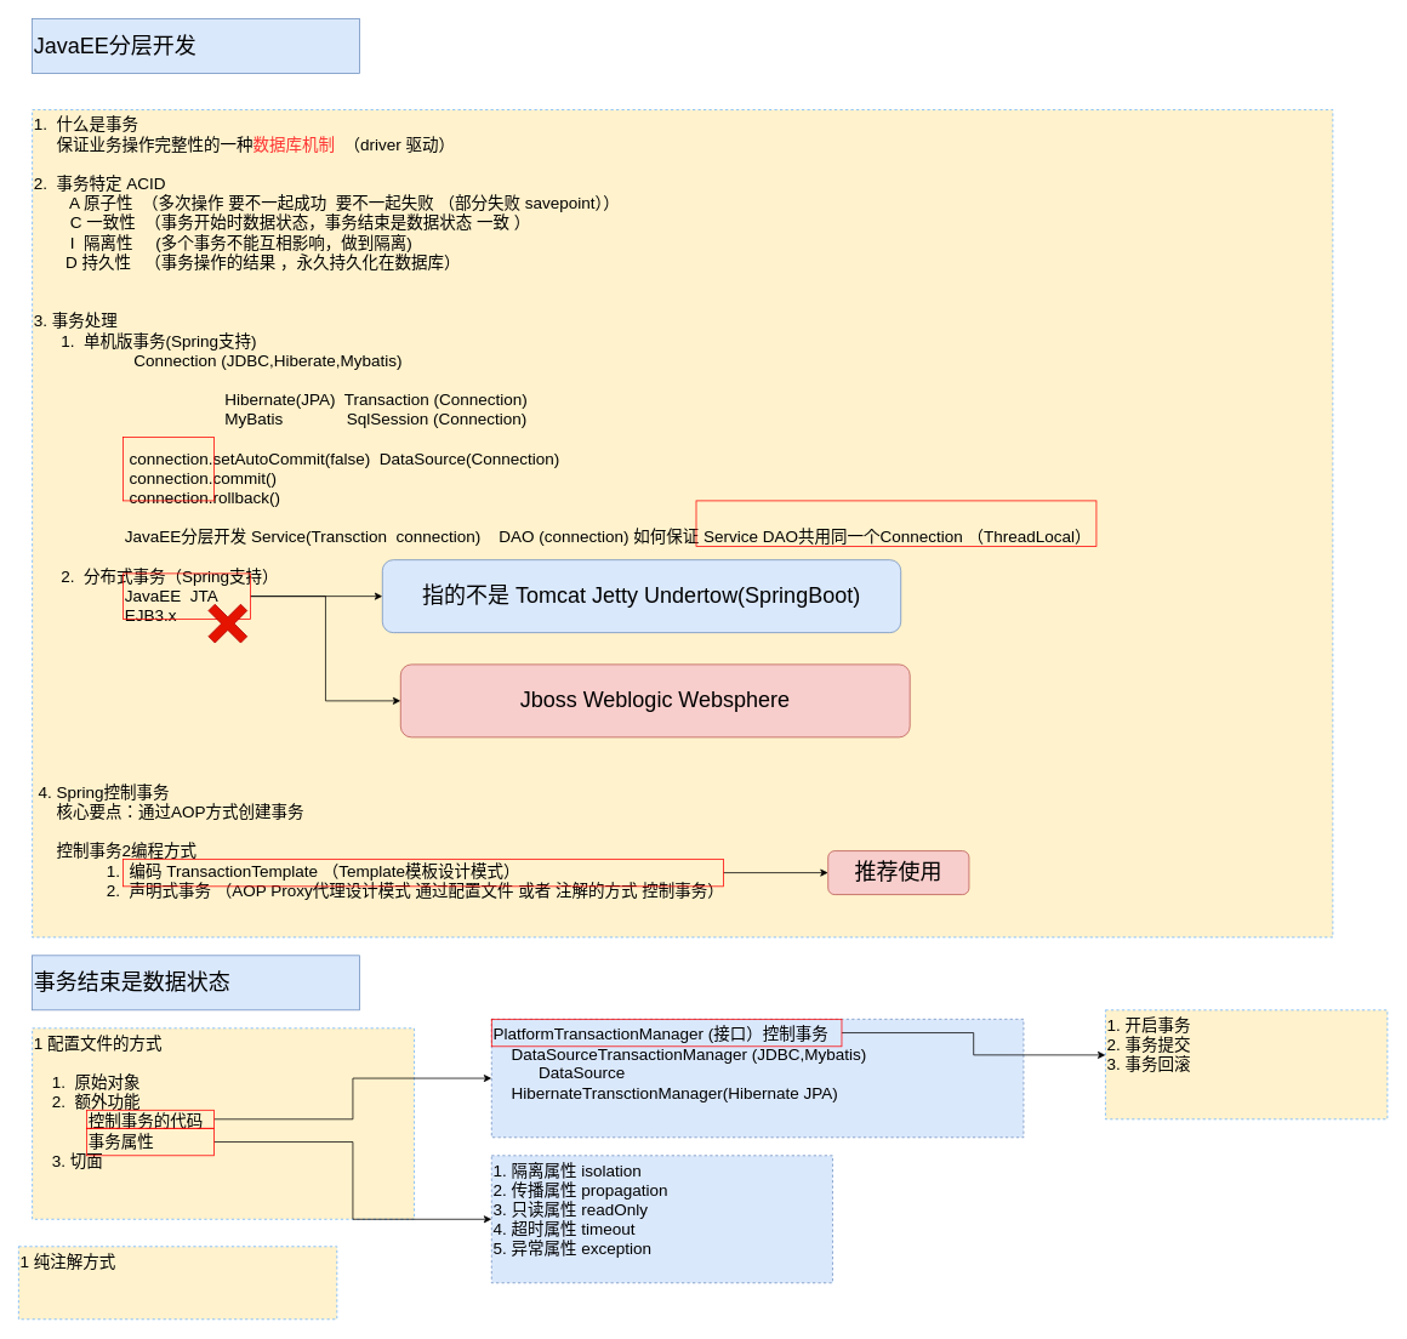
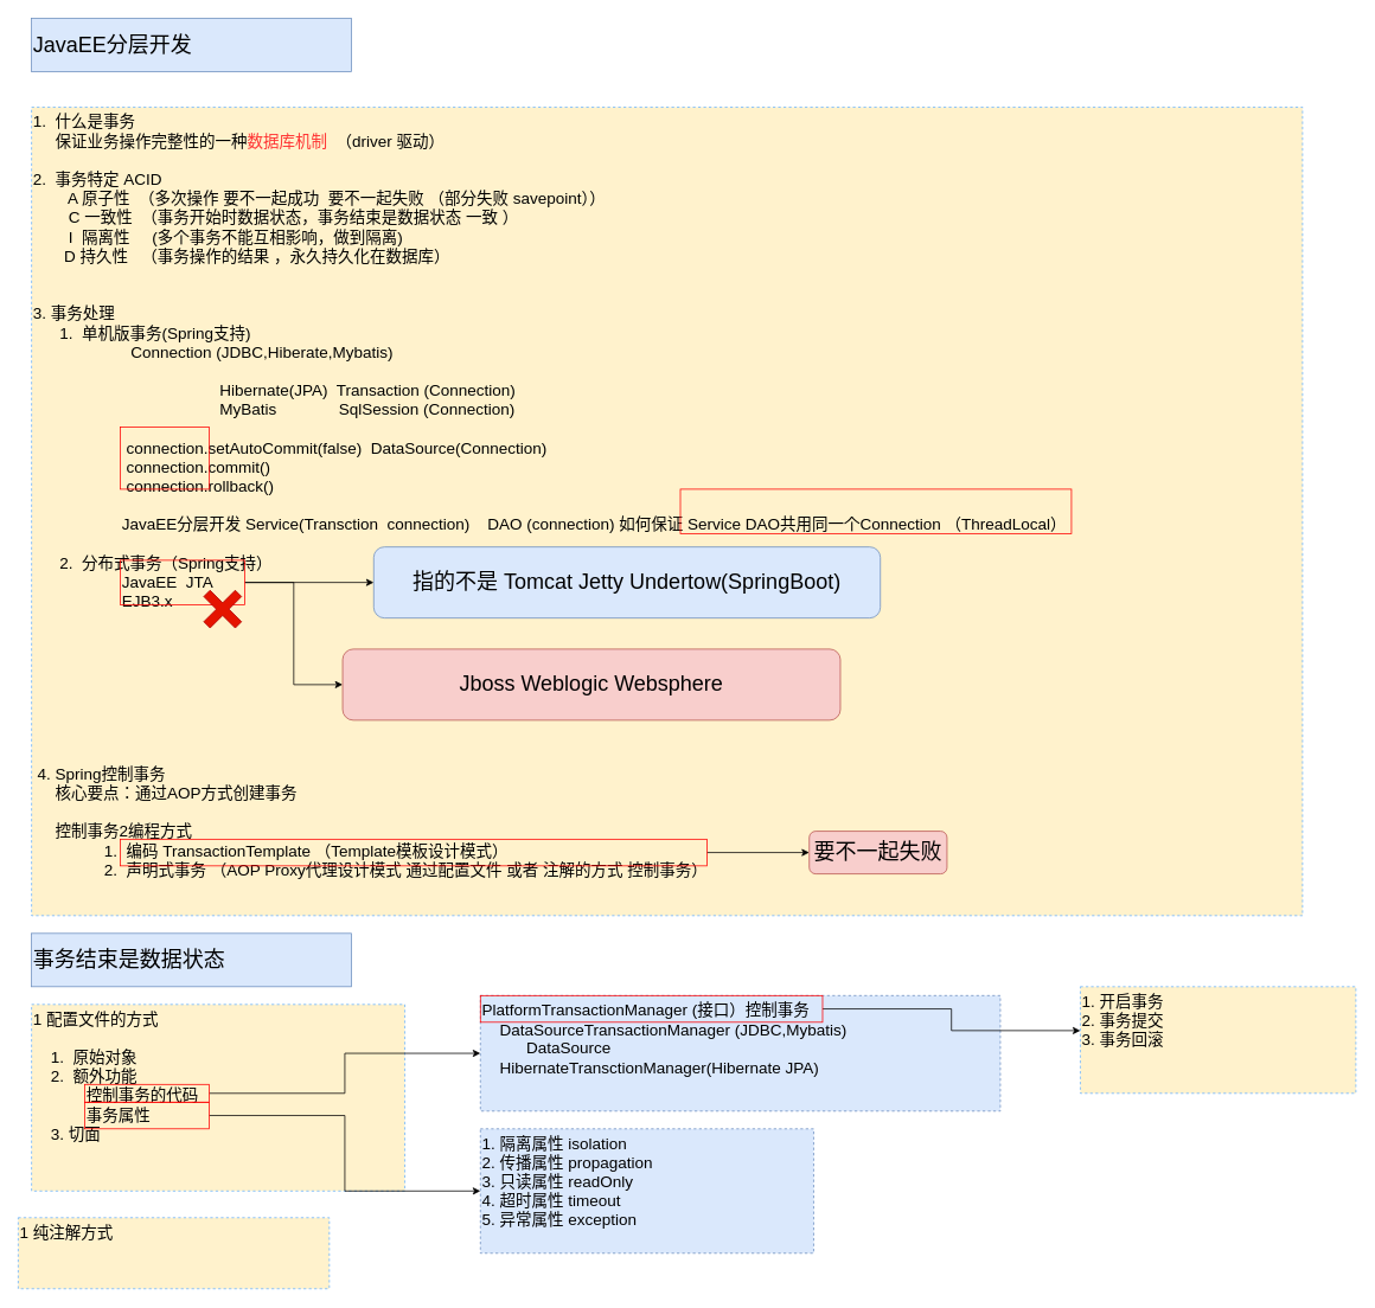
  <mxCell id="0" />
  <mxCell id="1" parent="0" />
  <mxCell id="2" value="JavaEE分层开发" style="text;html=1;strokeColor=#6c8ebf;fillColor=#dae8fc;align=left;verticalAlign=middle;whiteSpace=wrap;rounded=0;fontSize=24;" vertex="1" parent="1"><mxGeometry x="35" y="20" width="360" height="60" as="geometry" /></mxCell>
  <mxCell id="3" value="1.&amp;nbsp; 什么是事务&amp;nbsp;&lt;br&gt;&amp;nbsp; &amp;nbsp; &amp;nbsp;保证业务操作完整性的一种&lt;font color=&quot;#ff3333&quot;&gt;数据库机制&lt;/font&gt;&amp;nbsp; （driver 驱动）&lt;br&gt;&lt;br&gt;2.&amp;nbsp; 事务特定 ACID&lt;br&gt;&amp;nbsp; &amp;nbsp; &amp;nbsp; &amp;nbsp; A 原子性&amp;nbsp; （多次操作 要不一起成功&amp;nbsp; 要不一起失败 （部分失败 savepoint））&lt;br&gt;&amp;nbsp; &amp;nbsp; &amp;nbsp; &amp;nbsp; C 一致性&amp;nbsp; （事务开始时数据状态，事务结束是数据状态 一致 ）&lt;br&gt;&amp;nbsp; &amp;nbsp; &amp;nbsp; &amp;nbsp; I&amp;nbsp; 隔离性&amp;nbsp; &amp;nbsp; &amp;nbsp;(多个事务不能互相影响，做到隔离)&lt;br&gt;&amp;nbsp; &amp;nbsp; &amp;nbsp; &amp;nbsp;D 持久性&amp;nbsp; &amp;nbsp;（事务操作的结果 ，永久持久化在数据库）&lt;br&gt;&lt;br&gt;&lt;br&gt;3. 事务处理&amp;nbsp;&lt;br&gt;&amp;nbsp; &amp;nbsp; &amp;nbsp; 1.&amp;nbsp; 单机版事务(Spring支持)&amp;nbsp; &amp;nbsp;&amp;nbsp;&lt;br&gt;&amp;nbsp; &amp;nbsp; &amp;nbsp; &amp;nbsp; &amp;nbsp; &amp;nbsp; &amp;nbsp; &amp;nbsp; &amp;nbsp; &amp;nbsp; &amp;nbsp; Connection (JDBC,Hiberate,Mybatis)&lt;br&gt;&lt;br&gt;&amp;nbsp; &amp;nbsp; &amp;nbsp; &amp;nbsp; &amp;nbsp; &amp;nbsp; &amp;nbsp; &amp;nbsp; &amp;nbsp; &amp;nbsp; &amp;nbsp; &amp;nbsp; &amp;nbsp; &amp;nbsp; &amp;nbsp; &amp;nbsp; &amp;nbsp; &amp;nbsp; &amp;nbsp; &amp;nbsp; &amp;nbsp; Hibernate(JPA)&amp;nbsp; Transaction (Connection)&lt;br&gt;&amp;nbsp; &amp;nbsp; &amp;nbsp; &amp;nbsp; &amp;nbsp; &amp;nbsp; &amp;nbsp; &amp;nbsp; &amp;nbsp; &amp;nbsp; &amp;nbsp; &amp;nbsp; &amp;nbsp; &amp;nbsp; &amp;nbsp; &amp;nbsp; &amp;nbsp; &amp;nbsp; &amp;nbsp; &amp;nbsp; &amp;nbsp; MyBatis&amp;nbsp; &amp;nbsp; &amp;nbsp; &amp;nbsp; &amp;nbsp; &amp;nbsp; &amp;nbsp; SqlSession (Connection)&lt;br&gt;&lt;br&gt;&amp;nbsp; &amp;nbsp; &amp;nbsp; &amp;nbsp; &amp;nbsp; &amp;nbsp; &amp;nbsp; &amp;nbsp; &amp;nbsp; &amp;nbsp; &amp;nbsp;connection.setAutoCommit(false)&amp;nbsp; DataSource(Connection)&lt;br&gt;&amp;nbsp; &amp;nbsp; &amp;nbsp; &amp;nbsp; &amp;nbsp; &amp;nbsp; &amp;nbsp; &amp;nbsp; &amp;nbsp; &amp;nbsp; &amp;nbsp;connection.commit()&lt;br&gt;&amp;nbsp; &amp;nbsp; &amp;nbsp; &amp;nbsp; &amp;nbsp; &amp;nbsp; &amp;nbsp; &amp;nbsp; &amp;nbsp; &amp;nbsp; &amp;nbsp;connection.rollback()&lt;br&gt;&lt;br&gt;&amp;nbsp; &amp;nbsp; &amp;nbsp; &amp;nbsp; &amp;nbsp; &amp;nbsp; &amp;nbsp; &amp;nbsp; &amp;nbsp; &amp;nbsp; JavaEE分层开发 Service(Transction&amp;nbsp; connection)&amp;nbsp; &amp;nbsp; DAO (connection) 如何保证 Service DAO共用同一个Connection （ThreadLocal）&lt;br&gt;&lt;br&gt;&amp;nbsp; &amp;nbsp; &amp;nbsp; 2.&amp;nbsp; 分布式事务（Spring支持）&lt;br&gt;&amp;nbsp; &amp;nbsp; &amp;nbsp; &amp;nbsp; &amp;nbsp; &amp;nbsp; &amp;nbsp; &amp;nbsp; &amp;nbsp; &amp;nbsp; JavaEE&amp;nbsp; JTA&lt;br&gt;&amp;nbsp; &amp;nbsp; &amp;nbsp; &amp;nbsp; &amp;nbsp; &amp;nbsp; &amp;nbsp; &amp;nbsp; &amp;nbsp; &amp;nbsp; EJB3.x&lt;br&gt;&lt;br&gt;&lt;br&gt;&lt;br&gt;&lt;br&gt;&lt;br&gt;&lt;br&gt;&lt;br&gt;&lt;br&gt;&amp;nbsp;4. Spring控制事务&amp;nbsp;&lt;br&gt;&amp;nbsp; &amp;nbsp; &amp;nbsp;核心要点：通过AOP方式创建事务&amp;nbsp;&lt;br&gt;&amp;nbsp;&amp;nbsp;&lt;br&gt;&amp;nbsp; &amp;nbsp; &amp;nbsp;控制事务2编程方式&amp;nbsp;&lt;br&gt;&amp;nbsp; &amp;nbsp; &amp;nbsp; &amp;nbsp; &amp;nbsp; &amp;nbsp; &amp;nbsp; &amp;nbsp; 1.&amp;nbsp; 编码 TransactionTemplate （Template模板设计模式）&lt;br&gt;&amp;nbsp; &amp;nbsp; &amp;nbsp; &amp;nbsp; &amp;nbsp; &amp;nbsp; &amp;nbsp; &amp;nbsp; 2.&amp;nbsp; 声明式事务 （AOP Proxy代理设计模式 通过配置文件 或者 注解的方式 控制事务）" style="text;html=1;strokeColor=#66B2FF;fillColor=#fff2cc;align=left;verticalAlign=top;whiteSpace=wrap;rounded=0;fontSize=18;dashed=1;shadow=0;glass=0;" vertex="1" parent="1"><mxGeometry x="35" y="120" width="1430" height="910" as="geometry" /></mxCell>
  <mxCell id="4" style="edgeStyle=orthogonalEdgeStyle;rounded=0;orthogonalLoop=1;jettySize=auto;html=1;exitX=1;exitY=0.5;exitDx=0;exitDy=0;entryX=0;entryY=0.5;entryDx=0;entryDy=0;" edge="1" parent="1" source="6" target="7"><mxGeometry relative="1" as="geometry" /></mxCell>
  <mxCell id="5" style="edgeStyle=orthogonalEdgeStyle;rounded=0;orthogonalLoop=1;jettySize=auto;html=1;exitX=1;exitY=0.5;exitDx=0;exitDy=0;entryX=0;entryY=0.5;entryDx=0;entryDy=0;" edge="1" parent="1" source="6" target="8"><mxGeometry relative="1" as="geometry" /></mxCell>
  <mxCell id="6" value="" style="text;html=1;align=left;verticalAlign=top;whiteSpace=wrap;rounded=0;fontSize=24;shadow=0;glass=0;strokeColor=#FF0000;" vertex="1" parent="1"><mxGeometry x="135" y="630" width="140" height="50" as="geometry" /></mxCell>
  <mxCell id="7" value="指的不是 Tomcat Jetty Undertow(SpringBoot)" style="text;html=1;strokeColor=#6c8ebf;fillColor=#dae8fc;align=center;verticalAlign=middle;whiteSpace=wrap;rounded=1;fontSize=24;" vertex="1" parent="1"><mxGeometry x="420" y="615" width="570" height="80" as="geometry" /></mxCell>
- <mxCell id="8" value="Jboss Weblogic Websphere" style="text;html=1;strokeColor=#b85450;fillColor=#f8cecc;align=center;verticalAlign=middle;whiteSpace=wrap;rounded=1;fontSize=24;" vertex="1" parent="1"><mxGeometry x="440" y="730" width="560" height="80" as="geometry" /></mxCell>
+ <mxCell id="8" value="Jboss Weblogic Websphere" style="text;html=1;strokeColor=#b85450;fillColor=#f8cecc;align=center;verticalAlign=middle;whiteSpace=wrap;rounded=1;fontSize=24;" vertex="1" parent="1"><mxGeometry x="385" y="730" width="560" height="80" as="geometry" /></mxCell>
  <mxCell id="9" value="" style="shape=cross;whiteSpace=wrap;html=1;rotation=45;fillColor=#e51400;strokeColor=#B20000;fontColor=#ffffff;" vertex="1" parent="1"><mxGeometry x="225" y="660" width="50" height="50" as="geometry" /></mxCell>
  <mxCell id="10" value="" style="text;html=1;align=left;verticalAlign=top;whiteSpace=wrap;rounded=0;fontSize=24;shadow=0;glass=0;strokeColor=#FF0000;" vertex="1" parent="1"><mxGeometry x="135" y="480" width="100" height="70" as="geometry" /></mxCell>
  <mxCell id="11" value="" style="text;html=1;align=left;verticalAlign=top;whiteSpace=wrap;rounded=0;fontSize=24;shadow=0;glass=0;strokeColor=#FF0000;" vertex="1" parent="1"><mxGeometry x="765" y="550" width="440" height="50" as="geometry" /></mxCell>
  <mxCell id="12" style="edgeStyle=orthogonalEdgeStyle;rounded=0;orthogonalLoop=1;jettySize=auto;html=1;exitX=1;exitY=0.5;exitDx=0;exitDy=0;entryX=0;entryY=0.5;entryDx=0;entryDy=0;" edge="1" parent="1" source="13" target="14"><mxGeometry relative="1" as="geometry" /></mxCell>
  <mxCell id="13" value="" style="text;html=1;align=left;verticalAlign=top;whiteSpace=wrap;rounded=0;fontSize=24;shadow=0;glass=0;strokeColor=#FF0000;" vertex="1" parent="1"><mxGeometry x="135" y="944" width="660" height="30" as="geometry" /></mxCell>
- <mxCell id="14" value="推荐使用" style="text;html=1;strokeColor=#b85450;fillColor=#f8cecc;align=center;verticalAlign=middle;whiteSpace=wrap;rounded=1;fontSize=24;" vertex="1" parent="1"><mxGeometry x="910" y="935" width="155" height="48" as="geometry" /></mxCell>
+ <mxCell id="14" value="要不一起失败" style="text;html=1;strokeColor=#b85450;fillColor=#f8cecc;align=center;verticalAlign=middle;whiteSpace=wrap;rounded=1;fontSize=24;" vertex="1" parent="1"><mxGeometry x="910" y="935" width="155" height="48" as="geometry" /></mxCell>
  <mxCell id="15" value="事务结束是数据状态" style="text;html=1;strokeColor=#6c8ebf;fillColor=#dae8fc;align=left;verticalAlign=middle;whiteSpace=wrap;rounded=0;fontSize=24;" vertex="1" parent="1"><mxGeometry x="35" y="1050" width="360" height="60" as="geometry" /></mxCell>
  <mxCell id="16" value="1 配置文件的方式&lt;br&gt;&lt;br&gt;&amp;nbsp; &amp;nbsp; 1.&amp;nbsp; 原始对象&lt;br&gt;&amp;nbsp; &amp;nbsp; 2.&amp;nbsp; 额外功能&amp;nbsp;&lt;br&gt;&amp;nbsp; &amp;nbsp; &amp;nbsp; &amp;nbsp; &amp;nbsp; &amp;nbsp; 控制事务的代码&amp;nbsp;&lt;br&gt;&amp;nbsp; &amp;nbsp; &amp;nbsp; &amp;nbsp; &amp;nbsp; &amp;nbsp; 事务属性&lt;br&gt;&amp;nbsp; &amp;nbsp; 3. 切面&amp;nbsp;&amp;nbsp;&lt;br&gt;&amp;nbsp;&lt;br&gt;&amp;nbsp; &amp;nbsp; &amp;nbsp; &amp;nbsp; &amp;nbsp; &amp;nbsp;&amp;nbsp;" style="text;html=1;strokeColor=#66B2FF;fillColor=#fff2cc;align=left;verticalAlign=top;whiteSpace=wrap;rounded=0;fontSize=18;dashed=1;shadow=0;glass=0;" vertex="1" parent="1"><mxGeometry x="35" y="1130" width="420" height="210" as="geometry" /></mxCell>
  <mxCell id="17" value="1 纯注解方式&amp;nbsp;" style="text;html=1;strokeColor=#66B2FF;fillColor=#fff2cc;align=left;verticalAlign=top;whiteSpace=wrap;rounded=0;fontSize=18;dashed=1;shadow=0;glass=0;" vertex="1" parent="1"><mxGeometry x="20" y="1370" width="350" height="80" as="geometry" /></mxCell>
  <mxCell id="18" style="edgeStyle=orthogonalEdgeStyle;rounded=0;orthogonalLoop=1;jettySize=auto;html=1;exitX=1;exitY=0.5;exitDx=0;exitDy=0;" edge="1" parent="1" source="19" target="20"><mxGeometry relative="1" as="geometry"><mxPoint x="595" y="1240" as="targetPoint" /></mxGeometry></mxCell>
  <mxCell id="19" value="" style="text;html=1;align=left;verticalAlign=top;whiteSpace=wrap;rounded=0;fontSize=24;shadow=0;glass=0;strokeColor=#FF0000;" vertex="1" parent="1"><mxGeometry x="95" y="1220" width="140" height="20" as="geometry" /></mxCell>
  <mxCell id="20" value="PlatformTransactionManager (接口）控制事务&lt;br&gt;&amp;nbsp; &amp;nbsp; DataSourceTransactionManager (JDBC,Mybatis)&lt;br&gt;&amp;nbsp; &amp;nbsp; &amp;nbsp; &amp;nbsp; &amp;nbsp; DataSource&lt;br&gt;&amp;nbsp; &amp;nbsp; HibernateTransctionManager(Hibernate JPA)&amp;nbsp;" style="text;html=1;strokeColor=#6c8ebf;fillColor=#dae8fc;align=left;verticalAlign=top;whiteSpace=wrap;rounded=0;fontSize=18;dashed=1;shadow=0;glass=0;" vertex="1" parent="1"><mxGeometry x="540" y="1120" width="585" height="130" as="geometry" /></mxCell>
  <mxCell id="21" style="edgeStyle=orthogonalEdgeStyle;rounded=0;orthogonalLoop=1;jettySize=auto;html=1;exitX=1;exitY=0.5;exitDx=0;exitDy=0;entryX=0;entryY=0.412;entryDx=0;entryDy=0;entryPerimeter=0;" edge="1" parent="1" source="22" target="23"><mxGeometry relative="1" as="geometry"><mxPoint x="1225" y="1150" as="targetPoint" /></mxGeometry></mxCell>
  <mxCell id="22" value="" style="text;html=1;align=left;verticalAlign=top;whiteSpace=wrap;rounded=0;fontSize=24;shadow=0;glass=0;strokeColor=#FF0000;" vertex="1" parent="1"><mxGeometry x="540" y="1120" width="385" height="30" as="geometry" /></mxCell>
  <mxCell id="23" value="1. 开启事务&lt;br&gt;2. 事务提交&lt;br&gt;3. 事务回滚" style="text;html=1;strokeColor=#66B2FF;fillColor=#fff2cc;align=left;verticalAlign=top;whiteSpace=wrap;rounded=0;fontSize=18;dashed=1;shadow=0;glass=0;" vertex="1" parent="1"><mxGeometry x="1215" y="1110" width="310" height="120" as="geometry" /></mxCell>
  <mxCell id="24" style="edgeStyle=orthogonalEdgeStyle;rounded=0;orthogonalLoop=1;jettySize=auto;html=1;exitX=1;exitY=0.5;exitDx=0;exitDy=0;entryX=0;entryY=0.5;entryDx=0;entryDy=0;" edge="1" parent="1" source="25" target="26"><mxGeometry relative="1" as="geometry" /></mxCell>
  <mxCell id="25" value="" style="text;html=1;align=left;verticalAlign=top;whiteSpace=wrap;rounded=0;fontSize=24;shadow=0;glass=0;strokeColor=#FF0000;" vertex="1" parent="1"><mxGeometry x="95" y="1240" width="140" height="30" as="geometry" /></mxCell>
  <mxCell id="26" value="1. 隔离属性 isolation&lt;br&gt;2. 传播属性 propagation&lt;br&gt;3. 只读属性 readOnly&lt;br&gt;4. 超时属性 timeout&lt;br&gt;5. 异常属性 exception" style="text;html=1;strokeColor=#6c8ebf;fillColor=#dae8fc;align=left;verticalAlign=top;whiteSpace=wrap;rounded=0;fontSize=18;dashed=1;shadow=0;glass=0;" vertex="1" parent="1"><mxGeometry x="540" y="1270" width="375" height="140" as="geometry" /></mxCell>
